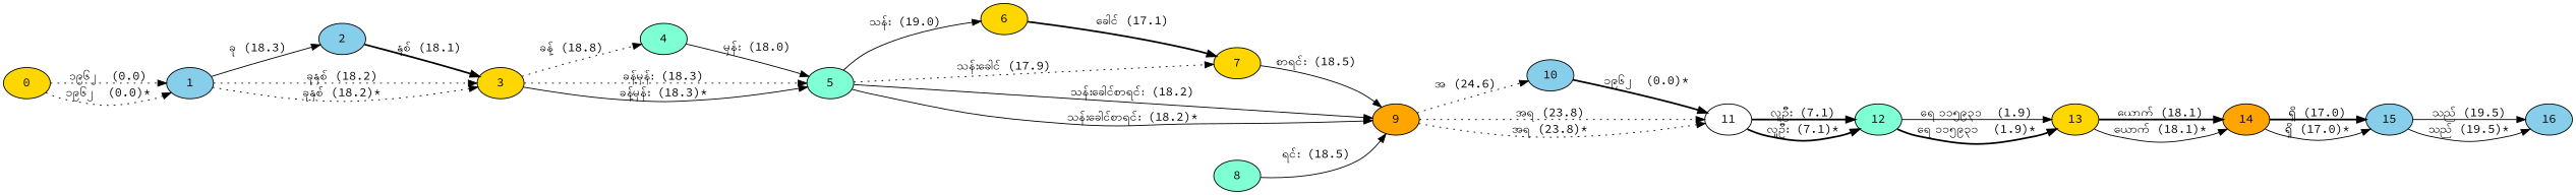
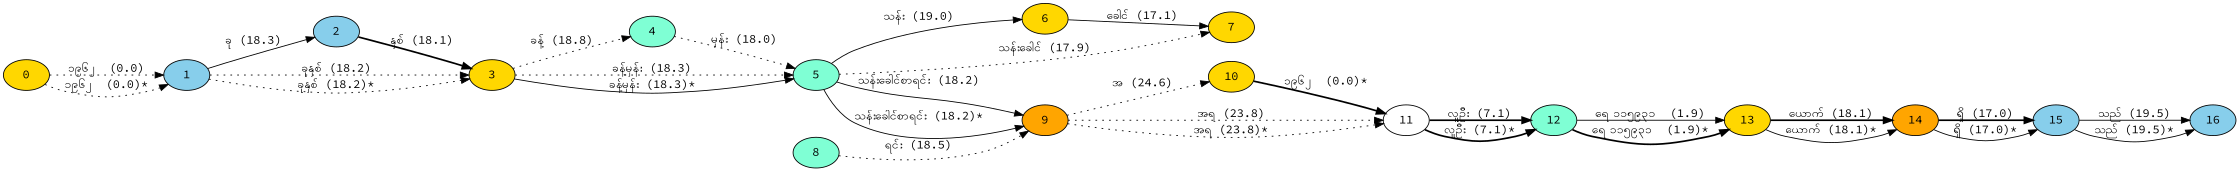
  digraph {
    fontname="Source Code Pro"
    rankdir=LR
    node [fillcolor=gold fontname="Source Code Pro" style=filled]
    edge [fontname="Source Code Pro" style=solid]
    0
    1 [fillcolor=skyblue]
    2 [fillcolor=skyblue]
    3
    4 [fillcolor=aquamarine]
    5 [fillcolor=aquamarine]
    6
    7
    9 [fillcolor=orange]
-   10 [fillcolor=skyblue]
+   10
    11 [fillcolor=white]
    8 [fillcolor=aquamarine]
    12 [fillcolor=aquamarine]
    13
    14 [fillcolor=orange]
    15 [fillcolor=skyblue]
    16 [fillcolor=skyblue]
    0 -> 1 [label="၁၉၆၂  (0.0)" style=dotted]
    0 -> 1 [label="၁၉၆၂  (0.0)*" style=dotted]
    1 -> 2 [label="ခု (18.3)"]
    1 -> 3 [label="ခုနှစ် (18.2)" style=dotted]
    1 -> 3 [label="ခုနှစ် (18.2)*" style=dotted]
    2 -> 3 [label="နှစ် (18.1)" style=bold]
    3 -> 4 [label="ခန့် (18.8)" style=dotted]
    3 -> 5 [label="ခန့်မှန်း (18.3)" style=dotted]
    3 -> 5 [label="ခန့်မှန်း (18.3)*"]
-   4 -> 5 [label="မှန်း (18.0)"]
+   4 -> 5 [label="မှန်း (18.0)" style=dotted]
    5 -> 6 [label="သန်း (19.0)"]
    5 -> 7 [label="သန်းခေါင် (17.9)" style=dotted]
    5 -> 9 [label="သန်းခေါင်စာရင်း (18.2)"]
    5 -> 9 [label="သန်းခေါင်စာရင်း (18.2)*"]
-   6 -> 7 [label="ခေါင် (17.1)" style=bold]
-   7 -> 9 [label="စာရင်း (18.5)"]
+   6 -> 7 [label="ခေါင် (17.1)"]
    9 -> 10 [label="အ (24.6)" style=dotted]
    9 -> 11 [label="အရ (23.8)" style=dotted]
    9 -> 11 [label="အရ (23.8)*" style=dotted]
    10 -> 11 [label="၁၉၆၂  (0.0)*" style=bold]
    11 -> 12 [label="လူဦး (7.1)" style=bold]
    11 -> 12 [label="လူဦး (7.1)*" style=bold]
-   8 -> 9 [label="ရင်း (18.5)"]
+   8 -> 9 [label="ရင်း (18.5)" style=dotted]
    12 -> 13 [label="ရေ ၁၁၅၉၃၁  (1.9)"]
    12 -> 13 [label="ရေ ၁၁၅၉၃၁  (1.9)*" style=bold]
    13 -> 14 [label="ယောက် (18.1)" style=bold]
    13 -> 14 [label="ယောက် (18.1)*"]
    14 -> 15 [label="ရှိ (17.0)" style=bold]
    14 -> 15 [label="ရှိ (17.0)*"]
    15 -> 16 [label="သည် (19.5)"]
    15 -> 16 [label="သည် (19.5)*"]
  }
